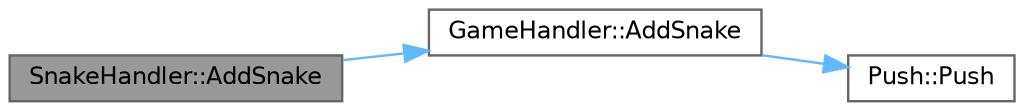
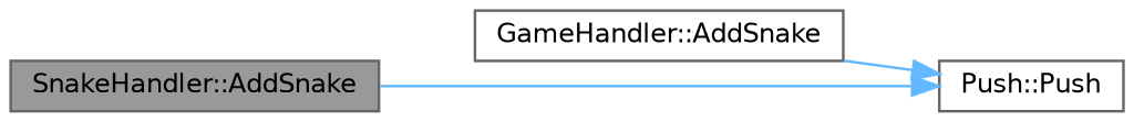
  digraph {
    rankdir=LR
    node [color=grey40 fillcolor=white fontname=Helvetica fontsize=10 shape=box style=filled]
    edge [color=steelblue1 fontname=Helvetica fontsize=10 labelfontname=Helvetica labelfontsize=10 style=solid]
    n1 [color=gray40 fillcolor=grey60 fontcolor=black height=0.2 label="SnakeHandler::AddSnake" width=0.4]
    n2 [height=0.2 label="GameHandler::AddSnake" width=0.4]
    n3 [height=0.2 label="Push::Push" width=0.4]
-   n1 -> n2
+   n1 -> n3
    n2 -> n3
  }
